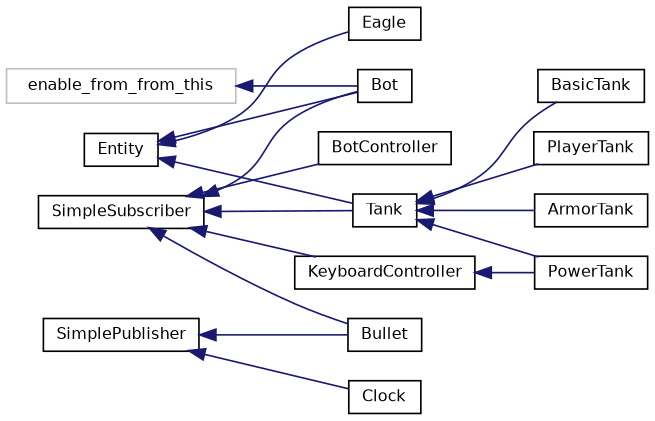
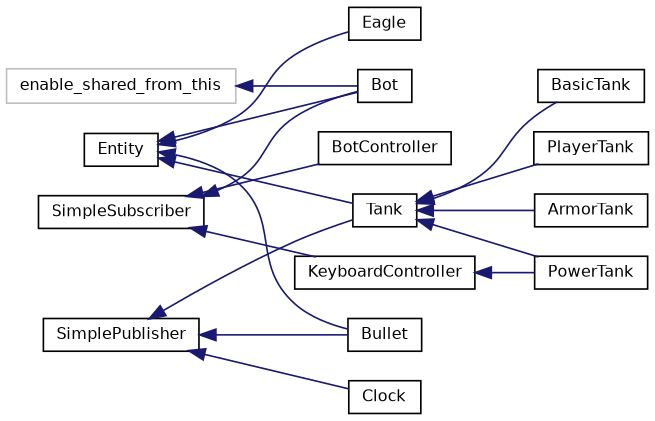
  digraph {
    rankdir=LR
    node [color=black fontname=Helvetica fontsize=10 shape=record]
    edge [color=midnightblue dir=back fontname=Helvetica fontsize=10 labelfontname=Helvetica labelfontsize=10 style=solid]
-   n1 [color=grey75 height=0.2 label=enable_from_from_this width=0.4]
+   n1 [color=grey75 height=0.2 label=enable_shared_from_this width=0.4]
    n2 [height=0.2 label=Bot width=0.4]
    n3 [height=0.2 label=ArmorTank width=0.4]
    n4 [height=0.2 label=BasicTank width=0.4]
    n5 [height=0.2 label=PowerTank width=0.4]
    n6 [height=0.2 label=Entity width=0.4]
    n7 [height=0.2 label=Bullet width=0.4]
    n8 [height=0.2 label=Eagle width=0.4]
    n9 [height=0.2 label=Tank width=0.4]
    n10 [height=0.2 label=PlayerTank width=0.4]
    n11 [height=0.2 label=SimplePublisher width=0.4]
    n12 [height=0.2 label=Clock width=0.4]
    n13 [height=0.2 label=SimpleSubscriber width=0.4]
    n14 [height=0.2 label=BotController width=0.4]
    n15 [height=0.2 label=KeyboardController width=0.4]
    n1 -> n2
    n6 -> n2
-   n13 -> n7
+   n6 -> n7
    n6 -> n8
    n6 -> n9
    n9 -> n3
    n9 -> n4
    n9 -> n5
    n9 -> n10
    n11 -> n7
    n11 -> n12
    n13 -> n2
-   n13 -> n9
+   n11 -> n9
    n13 -> n14
    n13 -> n15
    n15 -> n5
  }
